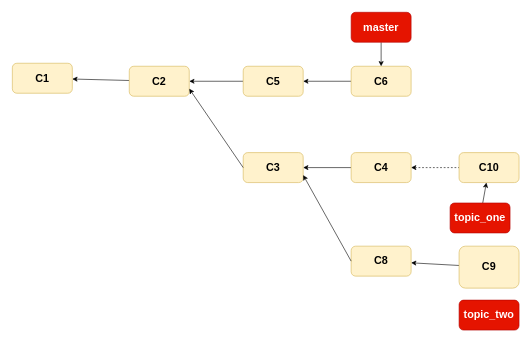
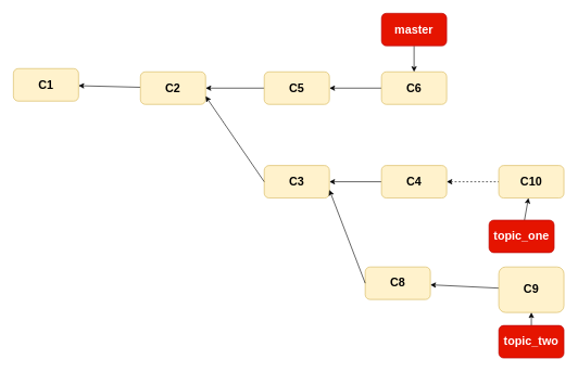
  <mxCell id="0" />
  <mxCell id="1" parent="0" />
  <mxCell id="2" value="" style="edgeStyle=none;html=1;fontSize=18;fontStyle=1;startArrow=classic;startFill=1;endArrow=none;endFill=0;" parent="1" source="3" target="5" edge="1"><mxGeometry relative="1" as="geometry" /></mxCell>
  <mxCell id="3" value="C1" style="rounded=1;whiteSpace=wrap;html=1;fillColor=#fff2cc;strokeColor=#d6b656;fontSize=18;fontStyle=1" parent="1" vertex="1"><mxGeometry x="20" y="105" width="100" height="50" as="geometry" /></mxCell>
  <mxCell id="4" value="" style="edgeStyle=none;html=1;startArrow=classic;startFill=1;endArrow=none;endFill=0;" parent="1" source="5" target="7" edge="1"><mxGeometry relative="1" as="geometry" /></mxCell>
  <mxCell id="5" value="C2" style="rounded=1;whiteSpace=wrap;html=1;fillColor=#fff2cc;strokeColor=#d6b656;fontSize=18;fontStyle=1" parent="1" vertex="1"><mxGeometry x="215" y="110" width="100" height="50" as="geometry" /></mxCell>
  <mxCell id="6" value="" style="edgeStyle=none;html=1;startArrow=classic;startFill=1;endArrow=none;endFill=0;" parent="1" source="7" edge="1"><mxGeometry relative="1" as="geometry"><mxPoint x="585" y="135" as="targetPoint" /></mxGeometry></mxCell>
  <mxCell id="7" value="C5" style="rounded=1;whiteSpace=wrap;html=1;fillColor=#fff2cc;strokeColor=#d6b656;fontSize=18;fontStyle=1" parent="1" vertex="1"><mxGeometry x="405" y="110" width="100" height="50" as="geometry" /></mxCell>
  <mxCell id="8" value="C6" style="rounded=1;whiteSpace=wrap;html=1;fillColor=#fff2cc;strokeColor=#d6b656;fontSize=18;fontStyle=1" parent="1" vertex="1"><mxGeometry x="585" y="110" width="100" height="50" as="geometry" /></mxCell>
  <mxCell id="9" value="" style="edgeStyle=none;html=1;startArrow=classic;startFill=1;endArrow=none;endFill=0;jumpSize=7;" parent="1" target="10" edge="1"><mxGeometry relative="1" as="geometry"><mxPoint x="635" y="110" as="sourcePoint" /></mxGeometry></mxCell>
  <mxCell id="10" value="master" style="rounded=1;whiteSpace=wrap;html=1;fillColor=#e51400;strokeColor=#B20000;fontColor=#ffffff;fontSize=18;fontStyle=1" parent="1" vertex="1"><mxGeometry x="585" y="20" width="100" height="50" as="geometry" /></mxCell>
  <mxCell id="11" value="" style="edgeStyle=none;html=1;startArrow=classic;startFill=1;endArrow=none;endFill=0;" edge="1" parent="1" source="12" target="15"><mxGeometry relative="1" as="geometry" /></mxCell>
  <mxCell id="12" value="C3" style="rounded=1;whiteSpace=wrap;html=1;fillColor=#fff2cc;strokeColor=#d6b656;fontSize=18;fontStyle=1" vertex="1" parent="1"><mxGeometry x="405" y="254" width="100" height="50" as="geometry" /></mxCell>
  <mxCell id="13" value="" style="endArrow=classic;html=1;entryX=1;entryY=0.75;entryDx=0;entryDy=0;" edge="1" parent="1" target="5"><mxGeometry width="50" height="50" relative="1" as="geometry"><mxPoint x="405" y="279" as="sourcePoint" /><mxPoint x="245" y="280" as="targetPoint" /></mxGeometry></mxCell>
  <mxCell id="14" value="" style="edgeStyle=none;html=1;startArrow=classic;startFill=1;endArrow=none;endFill=0;dashed=1;" edge="1" parent="1" source="15" target="16"><mxGeometry relative="1" as="geometry" /></mxCell>
  <mxCell id="15" value="C4" style="rounded=1;whiteSpace=wrap;html=1;fillColor=#fff2cc;strokeColor=#d6b656;fontSize=18;fontStyle=1" vertex="1" parent="1"><mxGeometry x="585" y="254" width="100" height="50" as="geometry" /></mxCell>
  <mxCell id="16" value="C10" style="rounded=1;whiteSpace=wrap;html=1;fillColor=#fff2cc;strokeColor=#d6b656;fontSize=18;fontStyle=1" vertex="1" parent="1"><mxGeometry x="765" y="254" width="100" height="50" as="geometry" /></mxCell>
  <mxCell id="17" value="" style="edgeStyle=none;html=1;startArrow=classic;startFill=1;endArrow=none;endFill=0;" edge="1" parent="1" source="18" target="20"><mxGeometry relative="1" as="geometry" /></mxCell>
- <mxCell id="18" value="C8" style="rounded=1;whiteSpace=wrap;html=1;fillColor=#fff2cc;strokeColor=#d6b656;fontSize=18;fontStyle=1" vertex="1" parent="1"><mxGeometry x="585" y="410" width="100" height="50" as="geometry" /></mxCell>
+ <mxCell id="18" value="C8" style="rounded=1;whiteSpace=wrap;html=1;fillColor=#fff2cc;strokeColor=#d6b656;fontSize=18;fontStyle=1" vertex="1" parent="1"><mxGeometry x="560" y="410" width="100" height="50" as="geometry" /></mxCell>
  <mxCell id="19" value="" style="endArrow=classic;html=1;exitX=0;exitY=0.5;exitDx=0;exitDy=0;entryX=1;entryY=0.75;entryDx=0;entryDy=0;" edge="1" parent="1" source="18" target="12"><mxGeometry width="50" height="50" relative="1" as="geometry"><mxPoint x="485" y="390" as="sourcePoint" /><mxPoint x="535" y="340" as="targetPoint" /></mxGeometry></mxCell>
  <mxCell id="20" value="C9" style="rounded=1;whiteSpace=wrap;html=1;fillColor=#fff2cc;strokeColor=#d6b656;fontSize=18;fontStyle=1" vertex="1" parent="1"><mxGeometry x="765" y="410" width="100" height="70" as="geometry" /></mxCell>
  <mxCell id="21" value="" style="edgeStyle=none;html=1;startArrow=none;startFill=0;endArrow=classic;endFill=1;" edge="1" parent="1" source="22" target="16"><mxGeometry relative="1" as="geometry" /></mxCell>
  <mxCell id="22" value="topic_one" style="rounded=1;whiteSpace=wrap;html=1;fillColor=#e51400;strokeColor=#B20000;fontColor=#ffffff;fontSize=18;fontStyle=1" vertex="1" parent="1"><mxGeometry x="750" y="338" width="100" height="50" as="geometry" /></mxCell>
+ <mxCell id="23" value="" style="edgeStyle=none;html=1;startArrow=none;startFill=0;endArrow=classic;endFill=1;" edge="1" parent="1" source="24" target="20"><mxGeometry relative="1" as="geometry" /></mxCell>
  <mxCell id="24" value="topic_two" style="rounded=1;whiteSpace=wrap;html=1;fillColor=#e51400;strokeColor=#B20000;fontColor=#ffffff;fontSize=18;fontStyle=1" vertex="1" parent="1"><mxGeometry x="765" y="500" width="100" height="50" as="geometry" /></mxCell>
